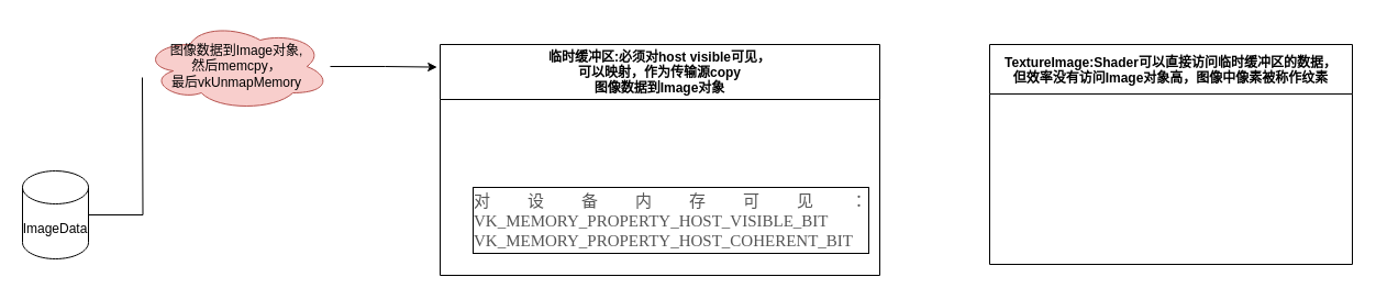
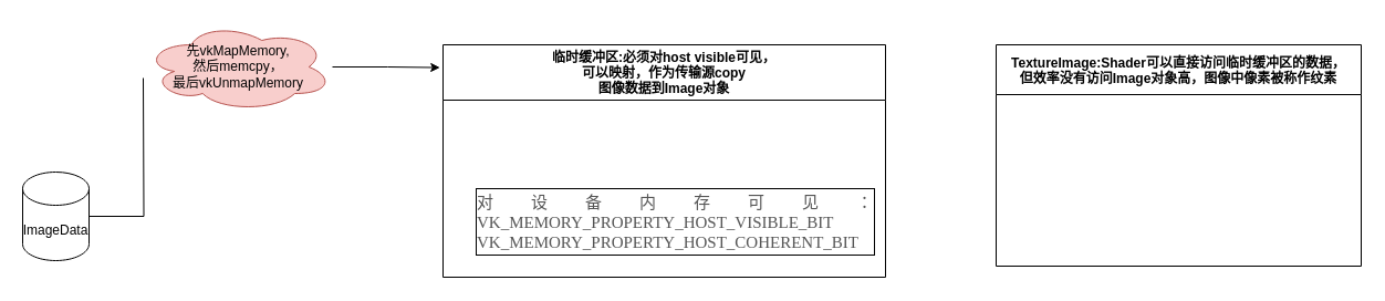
  <mxCell id="0" />
  <mxCell id="1" parent="0" />
  <mxCell id="2" style="edgeStyle=orthogonalEdgeStyle;rounded=0;orthogonalLoop=1;jettySize=auto;html=1;exitX=1;exitY=0.5;exitDx=0;exitDy=0;exitPerimeter=0;entryX=-0.007;entryY=0.098;entryDx=0;entryDy=0;entryPerimeter=0;startArrow=none;" edge="1" parent="1" source="6" target="4"><mxGeometry relative="1" as="geometry" /></mxCell>
  <mxCell id="3" value="ImageData" style="shape=cylinder3;whiteSpace=wrap;html=1;boundedLbl=1;backgroundOutline=1;size=15;" vertex="1" parent="1"><mxGeometry x="20" y="155" width="60" height="80" as="geometry" /></mxCell>
  <mxCell id="4" value="临时缓冲区:必须对host visible可见，&#10;可以映射，作为传输源copy&#10;图像数据到Image对象" style="swimlane;startSize=50;" vertex="1" parent="1"><mxGeometry x="400" y="40" width="400" height="210" as="geometry" /></mxCell>
  <mxCell id="5" value="&lt;div style=&quot;text-align: justify&quot;&gt;&lt;span style=&quot;font-size: 15px&quot;&gt;&lt;font color=&quot;#555555&quot; face=&quot;microsoft yahei&quot;&gt;对设备内存可见：VK_MEMORY_PROPERTY_HOST_VISIBLE_BIT&amp;nbsp; VK_MEMORY_PROPERTY_HOST_COHERENT_BIT&lt;/font&gt;&lt;/span&gt;&lt;/div&gt;" style="rounded=0;whiteSpace=wrap;html=1;" vertex="1" parent="4"><mxGeometry x="30" y="130" width="360" height="60" as="geometry" /></mxCell>
- <mxCell id="6" value="图像数据到Image对象,&lt;br&gt;然后memcpy，&lt;br&gt;最后vkUnmapMemory" style="ellipse;shape=cloud;whiteSpace=wrap;html=1;fillColor=#f8cecc;strokeColor=#b85450;" vertex="1" parent="1"><mxGeometry x="130" y="20" width="170" height="80" as="geometry" /></mxCell>
+ <mxCell id="6" value="先vkMapMemory,&lt;br&gt;然后memcpy，&lt;br&gt;最后vkUnmapMemory" style="ellipse;shape=cloud;whiteSpace=wrap;html=1;fillColor=#f8cecc;strokeColor=#b85450;" vertex="1" parent="1"><mxGeometry x="130" y="20" width="170" height="80" as="geometry" /></mxCell>
  <mxCell id="7" value="" style="edgeStyle=orthogonalEdgeStyle;rounded=0;orthogonalLoop=1;jettySize=auto;html=1;exitX=1;exitY=0.5;exitDx=0;exitDy=0;exitPerimeter=0;endArrow=none;" edge="1" parent="1" source="3"><mxGeometry relative="1" as="geometry"><mxPoint x="50" y="80" as="sourcePoint" /><mxPoint x="129" y="70" as="targetPoint" /></mxGeometry></mxCell>
  <mxCell id="8" value="TextureImage:Shader可以直接访问临时缓冲区的数据，&#10;但效率没有访问Image对象高，图像中像素被称作纹素" style="swimlane;startSize=45;" vertex="1" parent="1"><mxGeometry x="900" y="40" width="330" height="200" as="geometry" /></mxCell>
